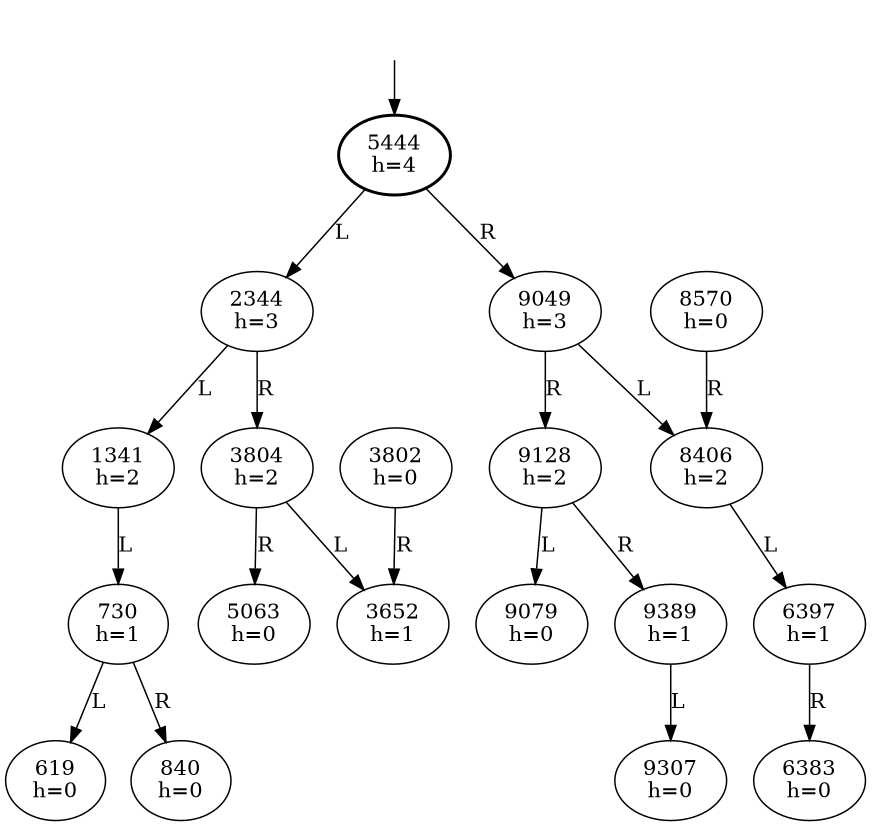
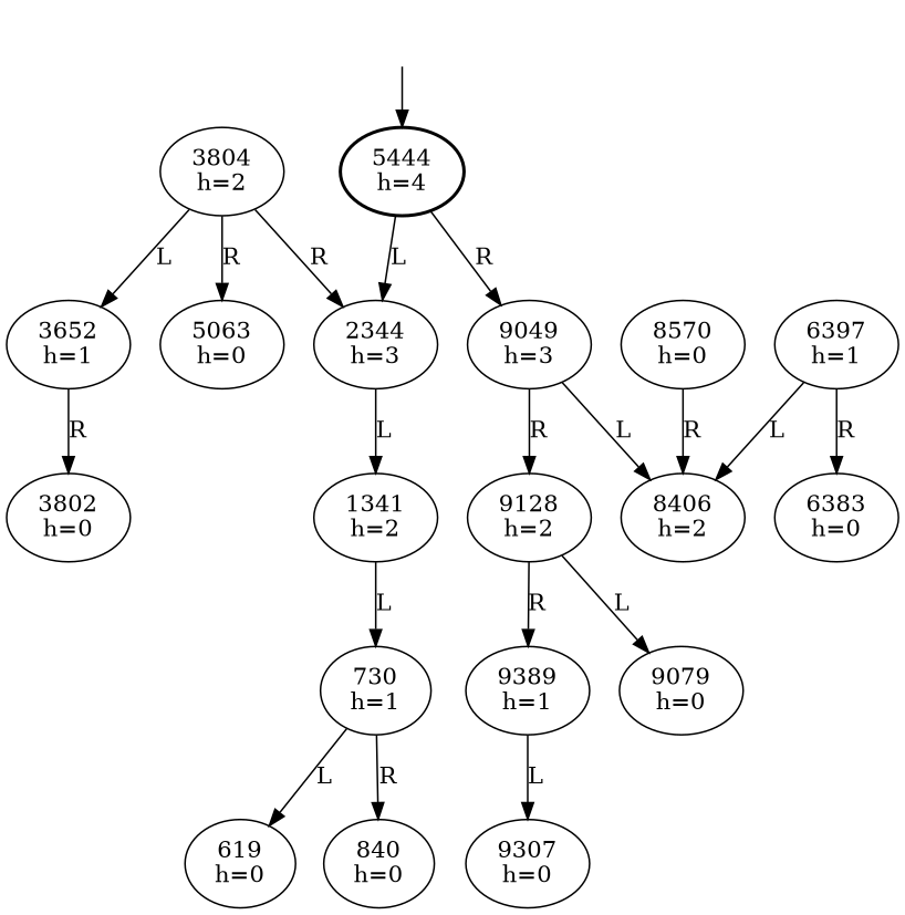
  digraph {
    Dummy [style=invis]
    n2 [label="5444\nh=4" penwidth=2]
    n3 [label="2344\nh=3"]
    n4 [label="9049\nh=3"]
    n5 [label="1341\nh=2"]
    n6 [label="3804\nh=2"]
    n7 [label="8406\nh=2"]
    n8 [label="9128\nh=2"]
    n9 [label="730\nh=1"]
    n10 [label="3652\nh=1"]
    n11 [label="5063\nh=0"]
    n12 [label="619\nh=0"]
    n13 [label="840\nh=0"]
    n14 [label="3802\nh=0"]
    n15 [label="6397\nh=1"]
    n16 [label="9079\nh=0"]
    n17 [label="9389\nh=1"]
    n18 [label="6383\nh=0"]
    n19 [label="8570\nh=0"]
    n20 [label="9307\nh=0"]
    Dummy -> n2
    n2 -> n3 [label=L]
    n2 -> n4 [label=R]
    n3 -> n5 [label=L]
-   n3 -> n6 [label=R]
+   n6 -> n3 [label=R]
    n4 -> n7 [label=L]
    n4 -> n8 [label=R]
    n5 -> n9 [label=L]
    n6 -> n10 [label=L]
    n6 -> n11 [label=R]
-   n7 -> n15 [label=L]
+   n15 -> n7 [label=L]
    n8 -> n16 [label=L]
    n8 -> n17 [label=R]
    n9 -> n12 [label=L]
    n9 -> n13 [label=R]
-   n14 -> n10 [label=R]
+   n10 -> n14 [label=R]
    n15 -> n18 [label=R]
    n17 -> n20 [label=L]
    n19 -> n7 [label=R]
  }
